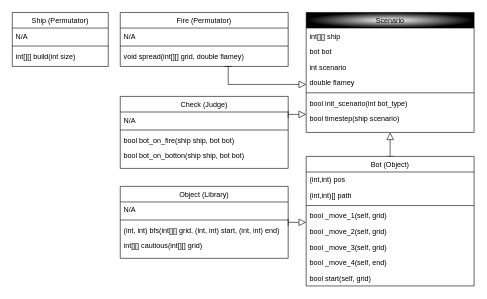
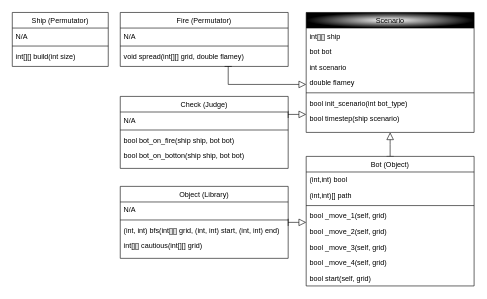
  <mxCell id="0" />
  <mxCell id="1" parent="0" />
  <mxCell id="2" value="Ship (Permutator)" style="swimlane;fontStyle=0;align=center;verticalAlign=top;childLayout=stackLayout;horizontal=1;startSize=26;horizontalStack=0;resizeParent=1;resizeLast=0;collapsible=1;marginBottom=0;rounded=0;shadow=0;strokeWidth=1;" parent="1" vertex="1"><mxGeometry x="20" y="20" width="160" height="90" as="geometry"><mxRectangle x="470" y="226" width="160" height="26" as="alternateBounds" /></mxGeometry></mxCell>
  <mxCell id="3" value="N/A" style="text;align=left;verticalAlign=top;spacingLeft=4;spacingRight=4;overflow=hidden;rotatable=0;points=[[0,0.5],[1,0.5]];portConstraint=eastwest;" parent="2" vertex="1"><mxGeometry y="26" width="160" height="26" as="geometry" /></mxCell>
  <mxCell id="4" value="" style="line;html=1;strokeWidth=1;align=left;verticalAlign=middle;spacingTop=-1;spacingLeft=3;spacingRight=3;rotatable=0;labelPosition=right;points=[];portConstraint=eastwest;" parent="2" vertex="1"><mxGeometry y="52" width="160" height="8" as="geometry" /></mxCell>
  <mxCell id="5" value="int[][] build(int size)" style="text;align=left;verticalAlign=top;spacingLeft=4;spacingRight=4;overflow=hidden;rotatable=0;points=[[0,0.5],[1,0.5]];portConstraint=eastwest;" parent="2" vertex="1"><mxGeometry y="60" width="160" height="26" as="geometry" /></mxCell>
  <mxCell id="6" value="" style="edgeStyle=elbowEdgeStyle;shape=connector;rounded=0;elbow=vertical;html=1;shadow=0;labelBackgroundColor=default;strokeColor=default;strokeWidth=1;fontFamily=Helvetica;fontSize=11;fontColor=default;startFill=0;endArrow=baseDash;endFill=0;endSize=10;startArrow=block;startSize=10;" parent="1" source="9" target="17" edge="1"><mxGeometry relative="1" as="geometry"><Array as="points"><mxPoint x="380" y="140" /></Array></mxGeometry></mxCell>
  <mxCell id="7" value="" style="edgeStyle=elbowEdgeStyle;shape=connector;rounded=0;elbow=vertical;html=1;shadow=0;labelBackgroundColor=default;strokeColor=default;strokeWidth=1;fontFamily=Helvetica;fontSize=11;fontColor=default;startArrow=block;startFill=0;endArrow=baseDash;endFill=0;startSize=10;endSize=10;" parent="1" source="9" target="22" edge="1"><mxGeometry relative="1" as="geometry" /></mxCell>
  <mxCell id="8" value="" style="edgeStyle=elbowEdgeStyle;shape=connector;rounded=0;elbow=vertical;html=1;shadow=0;labelBackgroundColor=default;strokeColor=default;strokeWidth=1;fontFamily=Helvetica;fontSize=11;fontColor=default;startArrow=block;startFill=0;endArrow=baseDash;endFill=0;startSize=10;endSize=10;" parent="1" source="9" target="31" edge="1"><mxGeometry relative="1" as="geometry" /></mxCell>
  <mxCell id="9" value="Scenario" style="swimlane;fontStyle=0;align=center;verticalAlign=top;childLayout=stackLayout;horizontal=1;startSize=26;horizontalStack=0;resizeParent=1;resizeLast=0;collapsible=1;marginBottom=0;rounded=0;shadow=0;strokeWidth=1;gradientColor=default;swimlaneFillColor=none;fillColor=default;gradientDirection=radial;" parent="1" vertex="1"><mxGeometry x="510" y="20" width="280" height="200" as="geometry"><mxRectangle x="550" y="140" width="160" height="26" as="alternateBounds" /></mxGeometry></mxCell>
  <mxCell id="10" value="int[][] ship" style="text;align=left;verticalAlign=top;spacingLeft=4;spacingRight=4;overflow=hidden;rotatable=0;points=[[0,0.5],[1,0.5]];portConstraint=eastwest;" parent="9" vertex="1"><mxGeometry y="26" width="280" height="26" as="geometry" /></mxCell>
  <mxCell id="11" value="bot bot" style="text;align=left;verticalAlign=top;spacingLeft=4;spacingRight=4;overflow=hidden;rotatable=0;points=[[0,0.5],[1,0.5]];portConstraint=eastwest;rounded=0;shadow=0;html=0;" parent="9" vertex="1"><mxGeometry y="52" width="280" height="26" as="geometry" /></mxCell>
  <mxCell id="12" value="int scenario" style="text;align=left;verticalAlign=top;spacingLeft=4;spacingRight=4;overflow=hidden;rotatable=0;points=[[0,0.5],[1,0.5]];portConstraint=eastwest;rounded=0;shadow=0;html=0;" parent="9" vertex="1"><mxGeometry y="78" width="280" height="26" as="geometry" /></mxCell>
  <mxCell id="13" value="double flamey" style="text;align=left;verticalAlign=top;spacingLeft=4;spacingRight=4;overflow=hidden;rotatable=0;points=[[0,0.5],[1,0.5]];portConstraint=eastwest;rounded=0;shadow=0;html=0;" parent="9" vertex="1"><mxGeometry y="104" width="280" height="26" as="geometry" /></mxCell>
  <mxCell id="14" value="" style="line;html=1;strokeWidth=1;align=left;verticalAlign=middle;spacingTop=-1;spacingLeft=3;spacingRight=3;rotatable=0;labelPosition=right;points=[];portConstraint=eastwest;" parent="9" vertex="1"><mxGeometry y="130" width="280" height="8" as="geometry" /></mxCell>
  <mxCell id="15" value="bool init_scenario(int bot_type)" style="text;align=left;verticalAlign=top;spacingLeft=4;spacingRight=4;overflow=hidden;rotatable=0;points=[[0,0.5],[1,0.5]];portConstraint=eastwest;" parent="9" vertex="1"><mxGeometry y="138" width="280" height="26" as="geometry" /></mxCell>
  <mxCell id="16" value="bool timestep(ship scenario)" style="text;align=left;verticalAlign=top;spacingLeft=4;spacingRight=4;overflow=hidden;rotatable=0;points=[[0,0.5],[1,0.5]];portConstraint=eastwest;" parent="9" vertex="1"><mxGeometry y="164" width="280" height="26" as="geometry" /></mxCell>
  <mxCell id="17" value="Fire (Permutator)" style="swimlane;fontStyle=0;align=center;verticalAlign=top;childLayout=stackLayout;horizontal=1;startSize=26;horizontalStack=0;resizeParent=1;resizeLast=0;collapsible=1;marginBottom=0;rounded=0;shadow=0;strokeWidth=1;" parent="1" vertex="1"><mxGeometry x="200" y="20" width="280" height="90" as="geometry"><mxRectangle x="550" y="140" width="160" height="26" as="alternateBounds" /></mxGeometry></mxCell>
  <mxCell id="18" value="N/A" style="text;align=left;verticalAlign=top;spacingLeft=4;spacingRight=4;overflow=hidden;rotatable=0;points=[[0,0.5],[1,0.5]];portConstraint=eastwest;" parent="17" vertex="1"><mxGeometry y="26" width="280" height="26" as="geometry" /></mxCell>
  <mxCell id="19" value="" style="line;html=1;strokeWidth=1;align=left;verticalAlign=middle;spacingTop=-1;spacingLeft=3;spacingRight=3;rotatable=0;labelPosition=right;points=[];portConstraint=eastwest;" parent="17" vertex="1"><mxGeometry y="52" width="280" height="8" as="geometry" /></mxCell>
  <mxCell id="20" value="void spread(int[][] grid, double flamey)" style="text;align=left;verticalAlign=top;spacingLeft=4;spacingRight=4;overflow=hidden;rotatable=0;points=[[0,0.5],[1,0.5]];portConstraint=eastwest;" parent="17" vertex="1"><mxGeometry y="60" width="280" height="26" as="geometry" /></mxCell>
  <mxCell id="21" value="" style="edgeStyle=elbowEdgeStyle;shape=connector;rounded=0;elbow=vertical;html=1;shadow=0;labelBackgroundColor=default;strokeColor=default;strokeWidth=1;fontFamily=Helvetica;fontSize=11;fontColor=default;startArrow=block;startFill=0;endArrow=baseDash;endFill=0;startSize=10;endSize=10;" parent="1" source="22" target="36" edge="1"><mxGeometry relative="1" as="geometry" /></mxCell>
  <mxCell id="22" value="Bot (Object)" style="swimlane;fontStyle=0;align=center;verticalAlign=top;childLayout=stackLayout;horizontal=1;startSize=26;horizontalStack=0;resizeParent=1;resizeLast=0;collapsible=1;marginBottom=0;rounded=0;shadow=0;strokeWidth=1;" parent="1" vertex="1"><mxGeometry x="510" y="260" width="280" height="216" as="geometry"><mxRectangle x="550" y="140" width="160" height="26" as="alternateBounds" /></mxGeometry></mxCell>
- <mxCell id="23" value="(int,int) pos" style="text;align=left;verticalAlign=top;spacingLeft=4;spacingRight=4;overflow=hidden;rotatable=0;points=[[0,0.5],[1,0.5]];portConstraint=eastwest;" parent="22" vertex="1"><mxGeometry y="26" width="280" height="26" as="geometry" /></mxCell>
+ <mxCell id="23" value="(int,int) bool" style="text;align=left;verticalAlign=top;spacingLeft=4;spacingRight=4;overflow=hidden;rotatable=0;points=[[0,0.5],[1,0.5]];portConstraint=eastwest;" parent="22" vertex="1"><mxGeometry y="26" width="280" height="26" as="geometry" /></mxCell>
  <mxCell id="24" value="(int,int)[] path" style="text;align=left;verticalAlign=top;spacingLeft=4;spacingRight=4;overflow=hidden;rotatable=0;points=[[0,0.5],[1,0.5]];portConstraint=eastwest;" parent="22" vertex="1"><mxGeometry y="52" width="280" height="26" as="geometry" /></mxCell>
  <mxCell id="25" value="" style="line;html=1;strokeWidth=1;align=left;verticalAlign=middle;spacingTop=-1;spacingLeft=3;spacingRight=3;rotatable=0;labelPosition=right;points=[];portConstraint=eastwest;" parent="22" vertex="1"><mxGeometry y="78" width="280" height="8" as="geometry" /></mxCell>
  <mxCell id="26" value="bool _move_1(self, grid)" style="text;align=left;verticalAlign=top;spacingLeft=4;spacingRight=4;overflow=hidden;rotatable=0;points=[[0,0.5],[1,0.5]];portConstraint=eastwest;" parent="22" vertex="1"><mxGeometry y="86" width="280" height="26" as="geometry" /></mxCell>
  <mxCell id="27" value="bool _move_2(self, grid)" style="text;align=left;verticalAlign=top;spacingLeft=4;spacingRight=4;overflow=hidden;rotatable=0;points=[[0,0.5],[1,0.5]];portConstraint=eastwest;" parent="22" vertex="1"><mxGeometry y="112" width="280" height="26" as="geometry" /></mxCell>
  <mxCell id="28" value="bool _move_3(self, grid)" style="text;align=left;verticalAlign=top;spacingLeft=4;spacingRight=4;overflow=hidden;rotatable=0;points=[[0,0.5],[1,0.5]];portConstraint=eastwest;" parent="22" vertex="1"><mxGeometry y="138" width="280" height="26" as="geometry" /></mxCell>
- <mxCell id="29" value="bool _move_4(self, end)" style="text;align=left;verticalAlign=top;spacingLeft=4;spacingRight=4;overflow=hidden;rotatable=0;points=[[0,0.5],[1,0.5]];portConstraint=eastwest;" parent="22" vertex="1"><mxGeometry y="164" width="280" height="26" as="geometry" /></mxCell>
+ <mxCell id="29" value="bool _move_4(self, grid)" style="text;align=left;verticalAlign=top;spacingLeft=4;spacingRight=4;overflow=hidden;rotatable=0;points=[[0,0.5],[1,0.5]];portConstraint=eastwest;" parent="22" vertex="1"><mxGeometry y="164" width="280" height="26" as="geometry" /></mxCell>
  <mxCell id="30" value="bool start(self, grid)" style="text;align=left;verticalAlign=top;spacingLeft=4;spacingRight=4;overflow=hidden;rotatable=0;points=[[0,0.5],[1,0.5]];portConstraint=eastwest;" parent="22" vertex="1"><mxGeometry y="190" width="280" height="26" as="geometry" /></mxCell>
  <mxCell id="31" value="Check (Judge)" style="swimlane;fontStyle=0;align=center;verticalAlign=top;childLayout=stackLayout;horizontal=1;startSize=26;horizontalStack=0;resizeParent=1;resizeLast=0;collapsible=1;marginBottom=0;rounded=0;shadow=0;strokeWidth=1;" parent="1" vertex="1"><mxGeometry x="200" y="160" width="280" height="120" as="geometry"><mxRectangle x="550" y="140" width="160" height="26" as="alternateBounds" /></mxGeometry></mxCell>
  <mxCell id="32" value="N/A" style="text;align=left;verticalAlign=top;spacingLeft=4;spacingRight=4;overflow=hidden;rotatable=0;points=[[0,0.5],[1,0.5]];portConstraint=eastwest;rounded=0;shadow=0;html=0;" parent="31" vertex="1"><mxGeometry y="26" width="280" height="26" as="geometry" /></mxCell>
  <mxCell id="33" value="" style="line;html=1;strokeWidth=1;align=left;verticalAlign=middle;spacingTop=-1;spacingLeft=3;spacingRight=3;rotatable=0;labelPosition=right;points=[];portConstraint=eastwest;" parent="31" vertex="1"><mxGeometry y="52" width="280" height="8" as="geometry" /></mxCell>
  <mxCell id="34" value="bool bot_on_fire(ship ship, bot bot)" style="text;align=left;verticalAlign=top;spacingLeft=4;spacingRight=4;overflow=hidden;rotatable=0;points=[[0,0.5],[1,0.5]];portConstraint=eastwest;" parent="31" vertex="1"><mxGeometry y="60" width="280" height="26" as="geometry" /></mxCell>
  <mxCell id="35" value="bool bot_on_botton(ship ship, bot bot)" style="text;align=left;verticalAlign=top;spacingLeft=4;spacingRight=4;overflow=hidden;rotatable=0;points=[[0,0.5],[1,0.5]];portConstraint=eastwest;" parent="31" vertex="1"><mxGeometry y="86" width="280" height="26" as="geometry" /></mxCell>
  <mxCell id="36" value="Object (Library)" style="swimlane;fontStyle=0;align=center;verticalAlign=top;childLayout=stackLayout;horizontal=1;startSize=26;horizontalStack=0;resizeParent=1;resizeLast=0;collapsible=1;marginBottom=0;rounded=0;shadow=0;strokeWidth=1;" parent="1" vertex="1"><mxGeometry x="200" y="310" width="280" height="120" as="geometry"><mxRectangle x="550" y="140" width="160" height="26" as="alternateBounds" /></mxGeometry></mxCell>
  <mxCell id="37" value="N/A" style="text;align=left;verticalAlign=top;spacingLeft=4;spacingRight=4;overflow=hidden;rotatable=0;points=[[0,0.5],[1,0.5]];portConstraint=eastwest;" parent="36" vertex="1"><mxGeometry y="26" width="280" height="26" as="geometry" /></mxCell>
  <mxCell id="38" value="" style="line;html=1;strokeWidth=1;align=left;verticalAlign=middle;spacingTop=-1;spacingLeft=3;spacingRight=3;rotatable=0;labelPosition=right;points=[];portConstraint=eastwest;" parent="36" vertex="1"><mxGeometry y="52" width="280" height="8" as="geometry" /></mxCell>
  <mxCell id="39" value="(int, int) bfs(int[][] grid, (int, int) start, (int, int) end)" style="text;align=left;verticalAlign=top;spacingLeft=4;spacingRight=4;overflow=hidden;rotatable=0;points=[[0,0.5],[1,0.5]];portConstraint=eastwest;" parent="36" vertex="1"><mxGeometry y="60" width="280" height="26" as="geometry" /></mxCell>
  <mxCell id="40" value="int[][] cautious(int[][] grid)" style="text;align=left;verticalAlign=top;spacingLeft=4;spacingRight=4;overflow=hidden;rotatable=0;points=[[0,0.5],[1,0.5]];portConstraint=eastwest;" parent="36" vertex="1"><mxGeometry y="86" width="280" height="26" as="geometry" /></mxCell>
